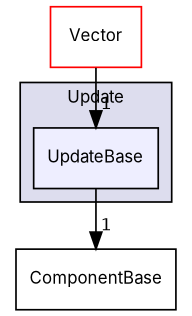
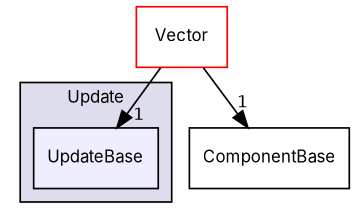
  digraph {
    compound=true
    fontname=Inter
    node [fontname=Inter fontsize=10 shape=box style=filled]
    edge [fontname=Inter headlabel=1 labeldistance=1.5 labelfontname=Helvetica labelfontsize=10]
    n1 [fillcolor="#eeeeff" label=UpdateBase pencolor=black]
    n2 [label=ComponentBase style=""]
    n3 [color=red fillcolor=white label=Vector]
    subgraph cluster_1 {
      bgcolor="#ddddee"
      fontsize=10
      label=Update
      pencolor=black
      n1
    }
-   n1 -> n2
+   n3 -> n2
    n3 -> n1
  }
